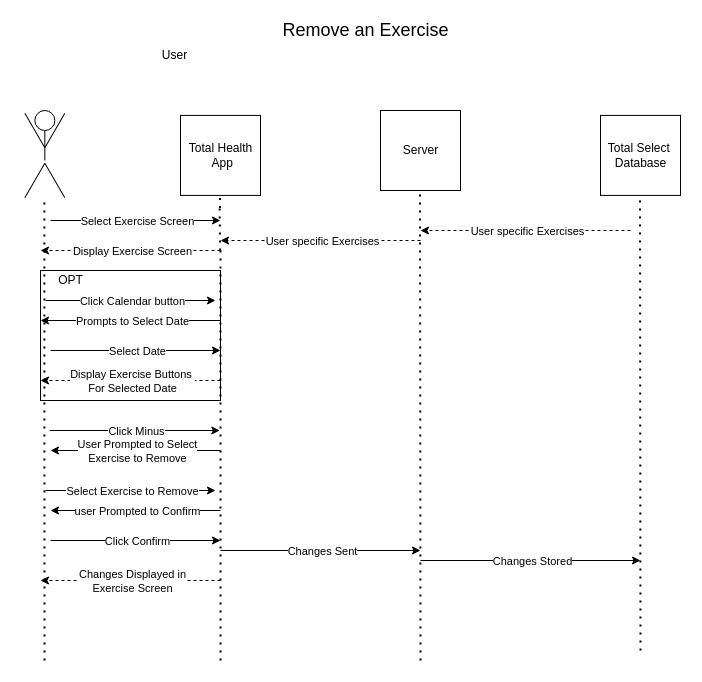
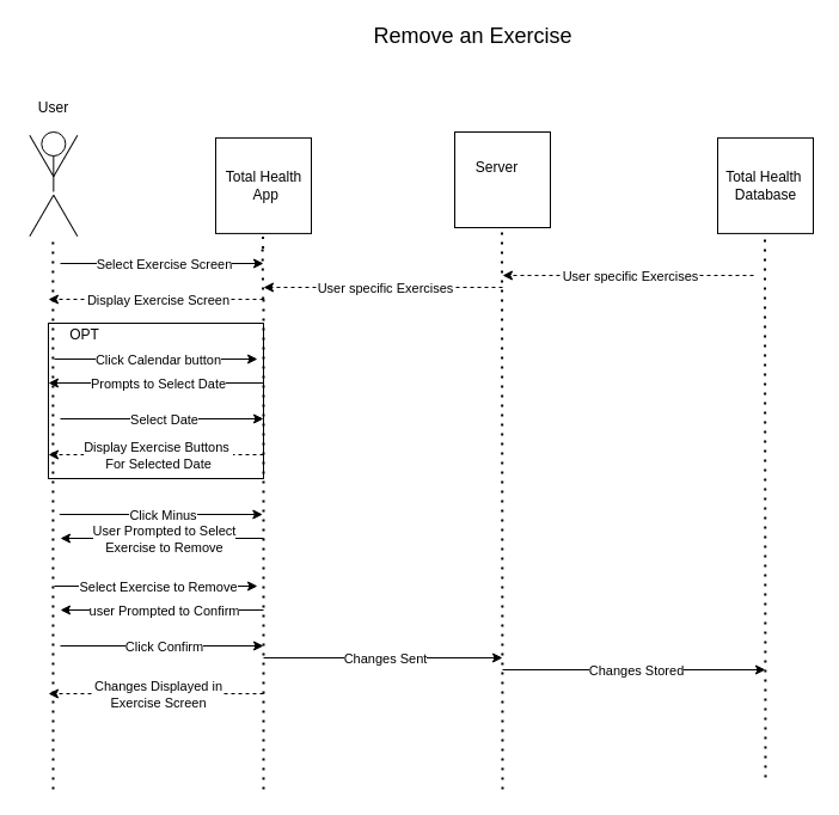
  <mxCell id="0" />
  <mxCell id="1" parent="0" />
  <mxCell id="2" value="" style="group" vertex="1" connectable="0" parent="1"><mxGeometry x="20" y="110" width="48.66" height="89.821" as="geometry" /></mxCell>
  <mxCell id="3" value="" style="ellipse;whiteSpace=wrap;html=1;aspect=fixed;fillColor=none;" vertex="1" parent="2"><mxGeometry x="14.33" width="20" height="20" as="geometry" /></mxCell>
  <mxCell id="4" value="" style="line;strokeWidth=1;direction=south;html=1;fillColor=none;" vertex="1" parent="2"><mxGeometry x="19.33" y="20" width="10" height="30" as="geometry" /></mxCell>
  <mxCell id="5" value="" style="line;strokeWidth=1;direction=south;html=1;fillColor=none;rotation=30;" vertex="1" parent="2"><mxGeometry x="9.33" y="50" width="10" height="40" as="geometry" /></mxCell>
  <mxCell id="6" value="" style="line;strokeWidth=1;direction=south;html=1;fillColor=none;rotation=-30;" vertex="1" parent="2"><mxGeometry x="29.33" y="50" width="10" height="40" as="geometry" /></mxCell>
  <mxCell id="7" value="" style="line;strokeWidth=1;direction=south;html=1;fillColor=none;rotation=-150;" vertex="1" parent="2"><mxGeometry x="29.33" y="-0.001" width="10" height="40" as="geometry" /></mxCell>
  <mxCell id="8" value="" style="line;strokeWidth=1;direction=south;html=1;fillColor=none;rotation=-210;" vertex="1" parent="2"><mxGeometry x="9.33" y="-0.001" width="10" height="40" as="geometry" /></mxCell>
  <mxCell id="9" value="" style="whiteSpace=wrap;html=1;aspect=fixed;strokeWidth=1;fillColor=none;" vertex="1" parent="1"><mxGeometry x="180" y="114.91" width="80" height="80" as="geometry" /></mxCell>
  <mxCell id="10" value="" style="whiteSpace=wrap;html=1;aspect=fixed;strokeWidth=1;fillColor=none;" vertex="1" parent="1"><mxGeometry x="380" y="110" width="80" height="80" as="geometry" /></mxCell>
  <mxCell id="11" value="" style="whiteSpace=wrap;html=1;aspect=fixed;strokeWidth=1;fillColor=none;" vertex="1" parent="1"><mxGeometry x="600" y="114.91" width="80" height="80" as="geometry" /></mxCell>
  <mxCell id="12" value="" style="endArrow=none;dashed=1;html=1;dashPattern=1 3;strokeWidth=2;rounded=0;" edge="1" parent="1"><mxGeometry width="50" height="50" relative="1" as="geometry"><mxPoint x="44" y="660" as="sourcePoint" /><mxPoint x="43.83" y="199.82" as="targetPoint" /></mxGeometry></mxCell>
  <mxCell id="13" value="" style="endArrow=none;dashed=1;html=1;dashPattern=1 3;strokeWidth=2;rounded=0;startArrow=none;" edge="1" parent="1"><mxGeometry width="50" height="50" relative="1" as="geometry"><mxPoint x="219.579" y="207.5" as="sourcePoint" /><mxPoint x="219.5" y="194.91" as="targetPoint" /></mxGeometry></mxCell>
  <mxCell id="14" value="" style="endArrow=none;dashed=1;html=1;dashPattern=1 3;strokeWidth=2;rounded=0;startArrow=none;" edge="1" parent="1"><mxGeometry width="50" height="50" relative="1" as="geometry"><mxPoint x="420" y="660" as="sourcePoint" /><mxPoint x="419.5" y="190" as="targetPoint" /></mxGeometry></mxCell>
  <mxCell id="15" value="" style="endArrow=none;dashed=1;html=1;dashPattern=1 3;strokeWidth=2;rounded=0;startArrow=none;" edge="1" parent="1"><mxGeometry width="50" height="50" relative="1" as="geometry"><mxPoint x="640" y="650" as="sourcePoint" /><mxPoint x="639.5" y="194.91" as="targetPoint" /></mxGeometry></mxCell>
  <mxCell id="16" value="Total Health&lt;br&gt;&amp;nbsp;App" style="text;html=1;resizable=0;autosize=1;align=center;verticalAlign=middle;points=[];fillColor=none;strokeColor=none;rounded=0;" vertex="1" parent="1"><mxGeometry x="180" y="139.91" width="80" height="30" as="geometry" /></mxCell>
- <mxCell id="17" value="Server" style="text;html=1;resizable=0;autosize=1;align=center;verticalAlign=middle;points=[];fillColor=none;strokeColor=none;rounded=0;" vertex="1" parent="1"><mxGeometry x="395" y="140" width="50" height="20" as="geometry" /></mxCell>
- <mxCell id="18" value="Total Select&amp;nbsp;&lt;br&gt;Database" style="text;html=1;resizable=0;autosize=1;align=center;verticalAlign=middle;points=[];fillColor=none;strokeColor=none;rounded=0;" vertex="1" parent="1"><mxGeometry x="600" y="139.91" width="80" height="30" as="geometry" /></mxCell>
- <mxCell id="19" value="User" style="text;html=1;resizable=0;autosize=1;align=center;verticalAlign=middle;points=[];fillColor=none;strokeColor=none;rounded=0;" vertex="1" parent="1"><mxGeometry x="154.33" y="45" width="40" height="20" as="geometry" /></mxCell>
+ <mxCell id="17" value="Server" style="text;html=1;resizable=0;autosize=1;align=center;verticalAlign=middle;points=[];fillColor=none;strokeColor=none;rounded=0;" vertex="1" parent="1"><mxGeometry x="390" y="130" width="50" height="20" as="geometry" /></mxCell>
+ <mxCell id="18" value="Total Health&amp;nbsp;&lt;br&gt;Database" style="text;html=1;resizable=0;autosize=1;align=center;verticalAlign=middle;points=[];fillColor=none;strokeColor=none;rounded=0;" vertex="1" parent="1"><mxGeometry x="600" y="139.91" width="80" height="30" as="geometry" /></mxCell>
+ <mxCell id="19" value="User" style="text;html=1;resizable=0;autosize=1;align=center;verticalAlign=middle;points=[];fillColor=none;strokeColor=none;rounded=0;" vertex="1" parent="1"><mxGeometry x="24.33" y="80" width="40" height="20" as="geometry" /></mxCell>
  <mxCell id="20" value="" style="endArrow=classic;html=1;rounded=0;" edge="1" parent="1"><mxGeometry relative="1" as="geometry"><mxPoint x="50" y="220" as="sourcePoint" /><mxPoint x="220" y="220" as="targetPoint" /></mxGeometry></mxCell>
  <mxCell id="21" value="Select Exercise Screen" style="edgeLabel;resizable=0;html=1;align=center;verticalAlign=middle;strokeWidth=1;fillColor=none;" connectable="0" vertex="1" parent="20"><mxGeometry relative="1" as="geometry"><mxPoint x="1" as="offset" /></mxGeometry></mxCell>
  <mxCell id="22" value="" style="endArrow=classic;html=1;rounded=0;dashed=1;" edge="1" parent="1"><mxGeometry relative="1" as="geometry"><mxPoint x="220" y="250" as="sourcePoint" /><mxPoint x="40" y="250" as="targetPoint" /></mxGeometry></mxCell>
  <mxCell id="23" value="Display Exercise Screen" style="edgeLabel;resizable=0;html=1;align=center;verticalAlign=middle;strokeWidth=1;fillColor=none;" connectable="0" vertex="1" parent="22"><mxGeometry relative="1" as="geometry"><mxPoint x="1" as="offset" /></mxGeometry></mxCell>
  <mxCell id="24" value="" style="endArrow=none;dashed=1;html=1;dashPattern=1 3;strokeWidth=2;rounded=0;" edge="1" parent="1"><mxGeometry width="50" height="50" relative="1" as="geometry"><mxPoint x="220" y="660" as="sourcePoint" /><mxPoint x="220" y="250" as="targetPoint" /></mxGeometry></mxCell>
  <mxCell id="25" value="" style="endArrow=none;dashed=1;html=1;dashPattern=1 3;strokeWidth=2;rounded=0;startArrow=none;" edge="1" parent="1"><mxGeometry width="50" height="50" relative="1" as="geometry"><mxPoint x="219.672" y="250" as="sourcePoint" /><mxPoint x="219.115" y="207.5" as="targetPoint" /></mxGeometry></mxCell>
- <mxCell id="26" value="&lt;font style=&quot;font-size: 18px&quot;&gt;Remove an Exercise&lt;/font&gt;" style="text;html=1;resizable=0;autosize=1;align=center;verticalAlign=middle;points=[];fillColor=none;strokeColor=none;rounded=0;" vertex="1" parent="1"><mxGeometry x="275" y="20" width="180" height="20" as="geometry" /></mxCell>
+ <mxCell id="26" value="&lt;font style=&quot;font-size: 18px&quot;&gt;Remove an Exercise&lt;/font&gt;" style="text;html=1;resizable=0;autosize=1;align=center;verticalAlign=middle;points=[];fillColor=none;strokeColor=none;rounded=0;" vertex="1" parent="1"><mxGeometry x="305" y="20" width="180" height="20" as="geometry" /></mxCell>
  <mxCell id="27" value="" style="rounded=0;whiteSpace=wrap;html=1;fillColor=none;" vertex="1" parent="1"><mxGeometry x="40" y="270" width="180" height="130" as="geometry" /></mxCell>
  <mxCell id="28" value="OPT" style="text;html=1;resizable=0;autosize=1;align=center;verticalAlign=middle;points=[];fillColor=none;strokeColor=none;rounded=0;" vertex="1" parent="1"><mxGeometry x="50" y="270" width="40" height="20" as="geometry" /></mxCell>
  <mxCell id="29" value="" style="endArrow=classic;html=1;rounded=0;" edge="1" parent="1"><mxGeometry relative="1" as="geometry"><mxPoint x="45" y="300" as="sourcePoint" /><mxPoint x="215" y="300" as="targetPoint" /></mxGeometry></mxCell>
  <mxCell id="30" value="Click Calendar button" style="edgeLabel;resizable=0;html=1;align=center;verticalAlign=middle;strokeWidth=1;fillColor=none;" connectable="0" vertex="1" parent="29"><mxGeometry relative="1" as="geometry"><mxPoint x="1" as="offset" /></mxGeometry></mxCell>
  <mxCell id="31" value="" style="endArrow=classic;html=1;rounded=0;" edge="1" parent="1"><mxGeometry relative="1" as="geometry"><mxPoint x="220" y="320" as="sourcePoint" /><mxPoint x="40" y="320" as="targetPoint" /></mxGeometry></mxCell>
  <mxCell id="32" value="Prompts to Select Date" style="edgeLabel;resizable=0;html=1;align=center;verticalAlign=middle;strokeWidth=1;fillColor=none;" connectable="0" vertex="1" parent="31"><mxGeometry relative="1" as="geometry"><mxPoint x="1" as="offset" /></mxGeometry></mxCell>
  <mxCell id="33" value="" style="endArrow=classic;html=1;rounded=0;" edge="1" parent="1"><mxGeometry relative="1" as="geometry"><mxPoint x="50" y="350" as="sourcePoint" /><mxPoint x="220" y="350" as="targetPoint" /></mxGeometry></mxCell>
  <mxCell id="34" value="Select Date" style="edgeLabel;resizable=0;html=1;align=center;verticalAlign=middle;strokeWidth=1;fillColor=none;" connectable="0" vertex="1" parent="33"><mxGeometry relative="1" as="geometry"><mxPoint x="1" as="offset" /></mxGeometry></mxCell>
  <mxCell id="35" value="" style="endArrow=classic;html=1;rounded=0;dashed=1;" edge="1" parent="1"><mxGeometry relative="1" as="geometry"><mxPoint x="220" y="380" as="sourcePoint" /><mxPoint x="40" y="380" as="targetPoint" /></mxGeometry></mxCell>
  <mxCell id="36" value="Display Exercise Buttons&amp;nbsp;&lt;br&gt;For Selected Date" style="edgeLabel;resizable=0;html=1;align=center;verticalAlign=middle;strokeWidth=1;fillColor=none;" connectable="0" vertex="1" parent="35"><mxGeometry relative="1" as="geometry"><mxPoint x="1" as="offset" /></mxGeometry></mxCell>
  <mxCell id="37" value="" style="endArrow=classic;html=1;rounded=0;" edge="1" parent="1"><mxGeometry relative="1" as="geometry"><mxPoint x="49.33" y="430" as="sourcePoint" /><mxPoint x="219.33" y="430" as="targetPoint" /></mxGeometry></mxCell>
  <mxCell id="38" value="Click Minus" style="edgeLabel;resizable=0;html=1;align=center;verticalAlign=middle;strokeWidth=1;fillColor=none;" connectable="0" vertex="1" parent="37"><mxGeometry relative="1" as="geometry"><mxPoint x="1" as="offset" /></mxGeometry></mxCell>
  <mxCell id="39" value="" style="endArrow=classic;html=1;rounded=0;" edge="1" parent="1"><mxGeometry relative="1" as="geometry"><mxPoint x="220" y="450" as="sourcePoint" /><mxPoint x="50" y="450" as="targetPoint" /></mxGeometry></mxCell>
  <mxCell id="40" value="User Prompted to Select&lt;br&gt;Exercise to Remove" style="edgeLabel;resizable=0;html=1;align=center;verticalAlign=middle;strokeWidth=1;fillColor=none;" connectable="0" vertex="1" parent="39"><mxGeometry relative="1" as="geometry"><mxPoint x="1" as="offset" /></mxGeometry></mxCell>
  <mxCell id="41" value="" style="endArrow=classic;html=1;rounded=0;dashed=1;" edge="1" parent="1"><mxGeometry relative="1" as="geometry"><mxPoint x="630" y="230" as="sourcePoint" /><mxPoint x="420" y="230" as="targetPoint" /></mxGeometry></mxCell>
  <mxCell id="42" value="User specific Exercises" style="edgeLabel;resizable=0;html=1;align=center;verticalAlign=middle;strokeWidth=1;fillColor=none;" connectable="0" vertex="1" parent="41"><mxGeometry relative="1" as="geometry"><mxPoint x="1" as="offset" /></mxGeometry></mxCell>
  <mxCell id="43" value="" style="endArrow=classic;html=1;rounded=0;dashed=1;" edge="1" parent="1"><mxGeometry relative="1" as="geometry"><mxPoint x="420" y="240" as="sourcePoint" /><mxPoint x="220" y="240" as="targetPoint" /></mxGeometry></mxCell>
  <mxCell id="44" value="User specific Exercises" style="edgeLabel;resizable=0;html=1;align=center;verticalAlign=middle;strokeWidth=1;fillColor=none;" connectable="0" vertex="1" parent="43"><mxGeometry relative="1" as="geometry"><mxPoint x="1" as="offset" /></mxGeometry></mxCell>
  <mxCell id="45" value="" style="endArrow=classic;html=1;rounded=0;" edge="1" parent="1"><mxGeometry relative="1" as="geometry"><mxPoint x="45" y="490" as="sourcePoint" /><mxPoint x="215" y="490" as="targetPoint" /></mxGeometry></mxCell>
  <mxCell id="46" value="Select Exercise to Remove" style="edgeLabel;resizable=0;html=1;align=center;verticalAlign=middle;strokeWidth=1;fillColor=none;" connectable="0" vertex="1" parent="45"><mxGeometry relative="1" as="geometry"><mxPoint x="1" as="offset" /></mxGeometry></mxCell>
  <mxCell id="47" value="" style="endArrow=classic;html=1;rounded=0;" edge="1" parent="1"><mxGeometry relative="1" as="geometry"><mxPoint x="220" y="510" as="sourcePoint" /><mxPoint x="50" y="510" as="targetPoint" /></mxGeometry></mxCell>
  <mxCell id="48" value="user Prompted to Confirm" style="edgeLabel;resizable=0;html=1;align=center;verticalAlign=middle;strokeWidth=1;fillColor=none;" connectable="0" vertex="1" parent="47"><mxGeometry relative="1" as="geometry"><mxPoint x="1" as="offset" /></mxGeometry></mxCell>
  <mxCell id="49" value="" style="endArrow=classic;html=1;rounded=0;" edge="1" parent="1"><mxGeometry relative="1" as="geometry"><mxPoint x="50" y="540" as="sourcePoint" /><mxPoint x="220" y="540" as="targetPoint" /></mxGeometry></mxCell>
  <mxCell id="50" value="Click Confirm" style="edgeLabel;resizable=0;html=1;align=center;verticalAlign=middle;strokeWidth=1;fillColor=none;" connectable="0" vertex="1" parent="49"><mxGeometry relative="1" as="geometry"><mxPoint x="1" as="offset" /></mxGeometry></mxCell>
  <mxCell id="51" value="" style="endArrow=classic;html=1;rounded=0;" edge="1" parent="1"><mxGeometry relative="1" as="geometry"><mxPoint x="220" y="550" as="sourcePoint" /><mxPoint x="420" y="550" as="targetPoint" /></mxGeometry></mxCell>
  <mxCell id="52" value="Changes Sent" style="edgeLabel;resizable=0;html=1;align=center;verticalAlign=middle;strokeWidth=1;fillColor=none;" connectable="0" vertex="1" parent="51"><mxGeometry relative="1" as="geometry"><mxPoint x="1" as="offset" /></mxGeometry></mxCell>
  <mxCell id="53" value="" style="endArrow=classic;html=1;rounded=0;" edge="1" parent="1"><mxGeometry relative="1" as="geometry"><mxPoint x="420" y="560" as="sourcePoint" /><mxPoint x="640" y="560" as="targetPoint" /></mxGeometry></mxCell>
  <mxCell id="54" value="Changes Stored" style="edgeLabel;resizable=0;html=1;align=center;verticalAlign=middle;strokeWidth=1;fillColor=none;" connectable="0" vertex="1" parent="53"><mxGeometry relative="1" as="geometry"><mxPoint x="1" as="offset" /></mxGeometry></mxCell>
  <mxCell id="55" value="" style="endArrow=classic;html=1;rounded=0;dashed=1;" edge="1" parent="1"><mxGeometry relative="1" as="geometry"><mxPoint x="220" y="580" as="sourcePoint" /><mxPoint x="40" y="580" as="targetPoint" /></mxGeometry></mxCell>
  <mxCell id="56" value="Changes Displayed in &lt;br&gt;Exercise Screen" style="edgeLabel;resizable=0;html=1;align=center;verticalAlign=middle;strokeWidth=1;fillColor=none;" connectable="0" vertex="1" parent="55"><mxGeometry relative="1" as="geometry"><mxPoint x="1" as="offset" /></mxGeometry></mxCell>
